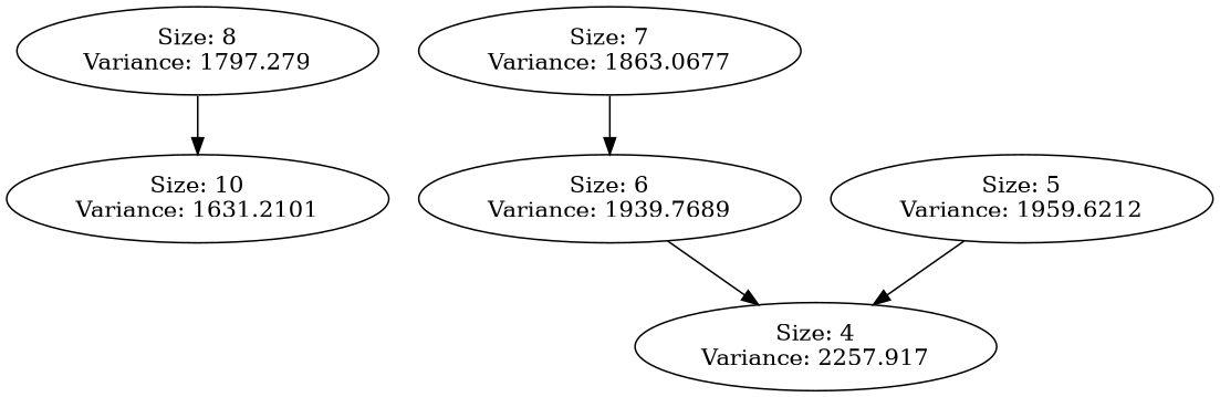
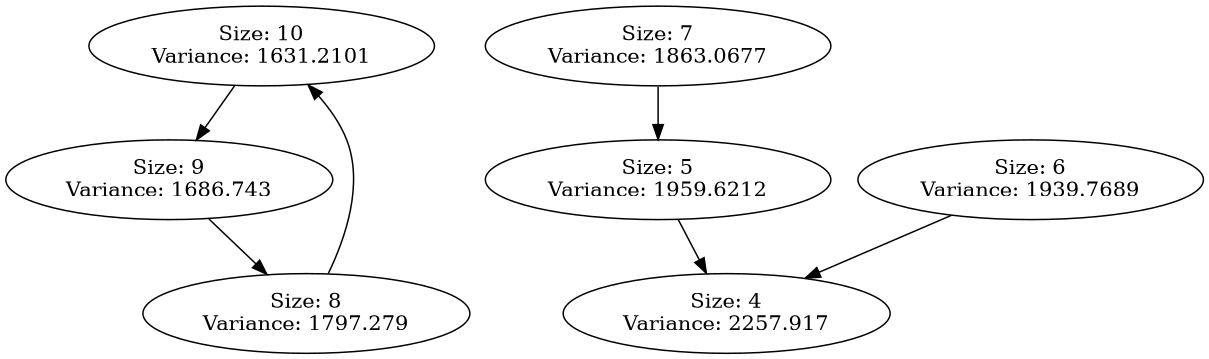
  digraph {
    L=5
    "Size: 10\nVariance: 1631.2101"
+   "Size: 9\nVariance: 1686.743"
    "Size: 8\nVariance: 1797.279"
    "Size: 7\nVariance: 1863.0677"
    "Size: 6\nVariance: 1939.7689"
    "Size: 4\nVariance: 2257.917"
    "Size: 5\nVariance: 1959.6212"
+   "Size: 10\nVariance: 1631.2101" -> "Size: 9\nVariance: 1686.743"
+   "Size: 9\nVariance: 1686.743" -> "Size: 8\nVariance: 1797.279"
    "Size: 8\nVariance: 1797.279" -> "Size: 10\nVariance: 1631.2101"
-   "Size: 7\nVariance: 1863.0677" -> "Size: 6\nVariance: 1939.7689"
+   "Size: 7\nVariance: 1863.0677" -> "Size: 5\nVariance: 1959.6212"
    "Size: 6\nVariance: 1939.7689" -> "Size: 4\nVariance: 2257.917"
    "Size: 5\nVariance: 1959.6212" -> "Size: 4\nVariance: 2257.917"
  }
